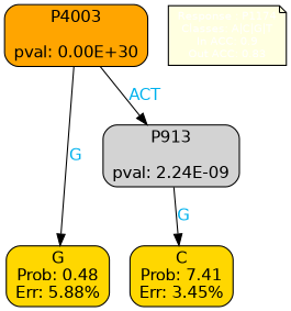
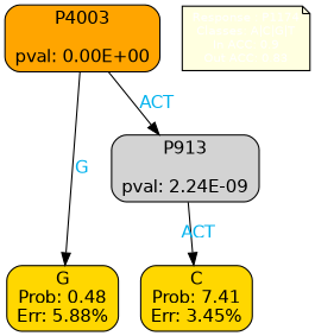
  digraph {
    ranksep=equally
    splines=polylines
    node [color=black fillcolor=gold fontname=helvetica shape=box style="filled, rounded"]
    edge [fontcolor=deepskyblue2 fontname=helvetica]
    n1 [label="C\nProb: 7.41\nErr: 3.45%"]
    n2 [label="G\nProb: 0.48\nErr: 5.88%"]
    n3 [align=left fillcolor=lightyellow fontcolor=white fontsize=10 label="Response : P1174\nClasses: A|C|G|T\nIn ACC: 0.9\nOut ACC: 0.83\n" shape=note style=filled]
-   n4 [fillcolor=orange label="P4003\n\npval: 0.00E+30"]
+   n4 [fillcolor=orange label="P4003\n\npval: 0.00E+00"]
    n5 [fillcolor=lightgrey label="P913\n\npval: 2.24E-09"]
    subgraph sub_1 {
      rank=same
      n1
      n2
    }
    subgraph sub_2 {
      rank=same
      n3
      n4
    }
    n4 -> n2 [label=G]
    n4 -> n5 [label=ACT]
-   n5 -> n1 [label=G]
+   n5 -> n1 [label=ACT]
  }
